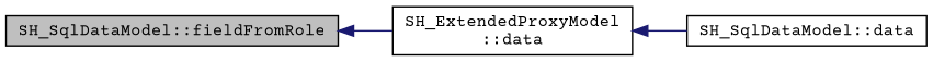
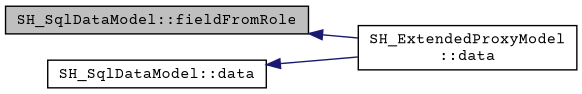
  digraph {
    fontname="Courier Prime"
    rankdir=LR
    node [color=black fontname="Courier Prime" fontsize=11 shape=record]
    edge [color=midnightblue dir=back fontname="Courier Prime" fontsize=11 labelfontname=Verdana labelfontsize=11 style=solid]
    n1 [fillcolor=grey75 fontcolor=black height=0.2 label="SH_SqlDataModel::fieldFromRole" style=filled width=0.4]
    n2 [height=0.2 label="SH_ExtendedProxyModel\l::data" width=0.4]
    n3 [height=0.2 label="SH_SqlDataModel::data" width=0.4]
    n1 -> n2
-   n2 -> n3
+   n3 -> n2
  }
